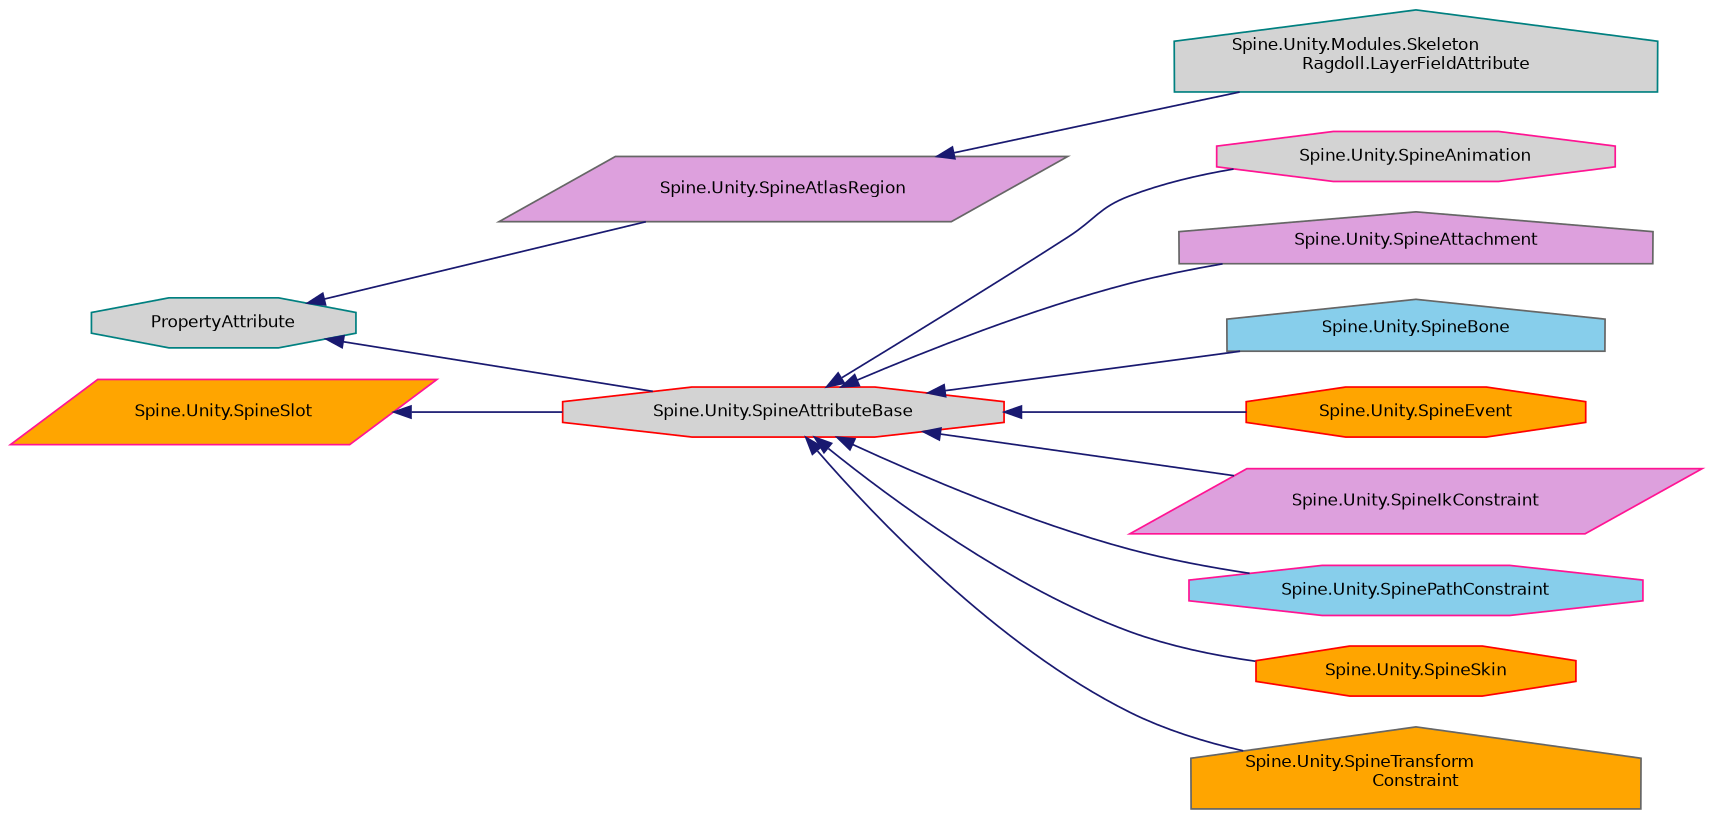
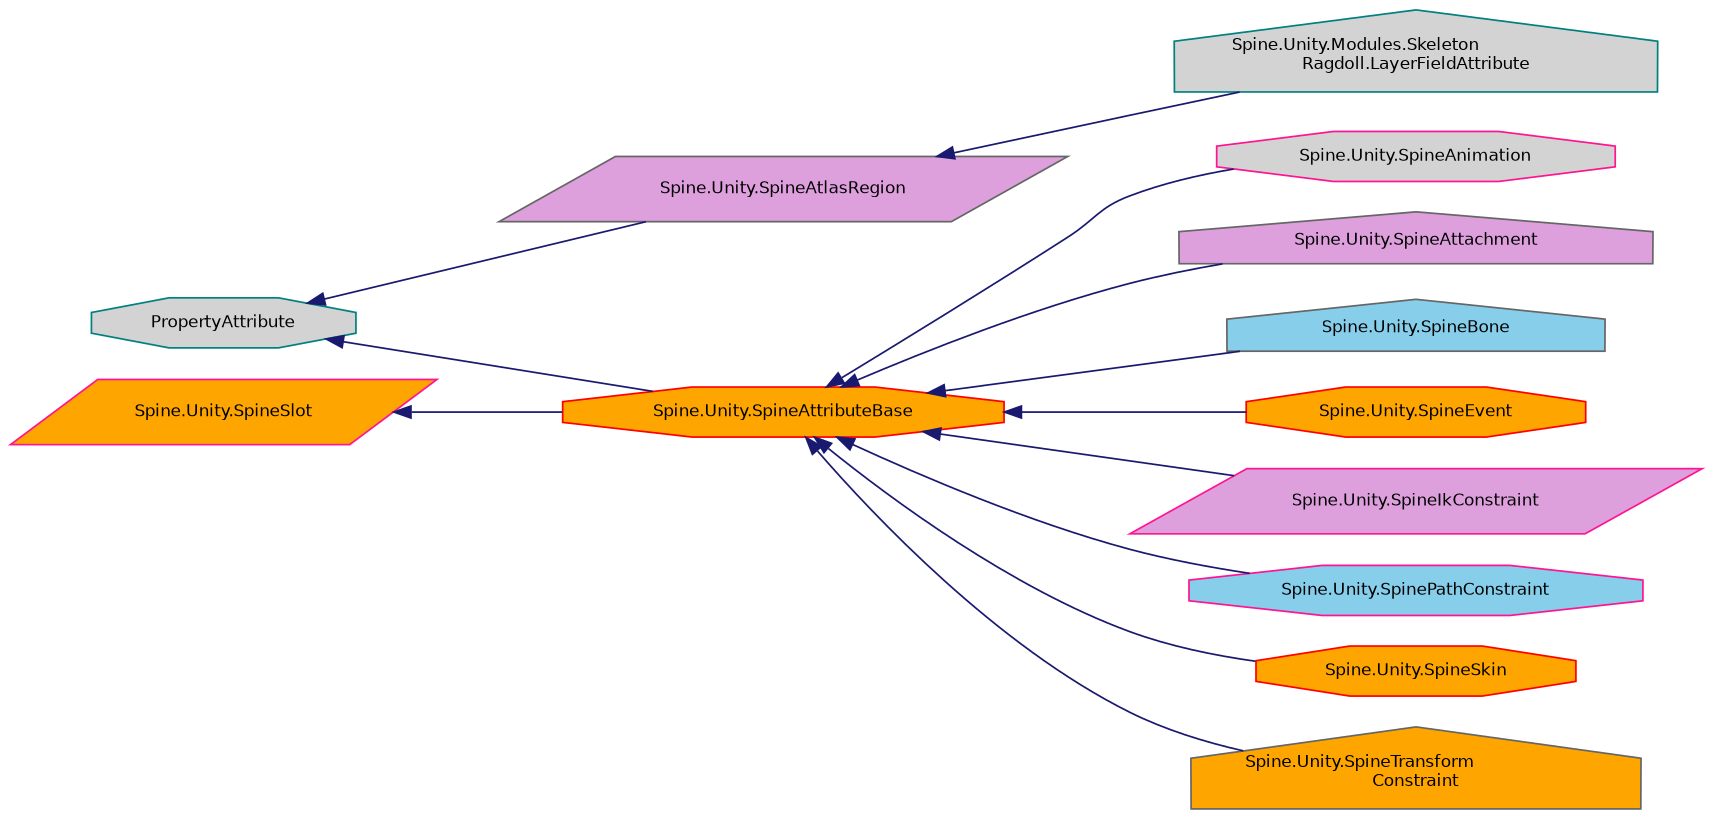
  digraph {
    fontname="DejaVu Sans"
    rankdir=LR
    node [color=gray40 fillcolor=orange fontname="DejaVu Sans" fontsize=10 shape=octagon style=filled]
    edge [color=midnightblue dir=back fontname="DejaVu Sans" fontsize=10 labelfontname=Helvetica labelfontsize=10 style=solid]
    n1 [color=teal fillcolor=lightgrey height=0.2 label=PropertyAttribute width=0.4]
    n2 [fillcolor=plum height=0.2 label="Spine.Unity.SpineAtlasRegion" shape=parallelogram width=0.4]
-   n3 [color=red fillcolor=lightgrey height=0.2 label="Spine.Unity.SpineAttributeBase" width=0.4]
+   n3 [color=red height=0.2 label="Spine.Unity.SpineAttributeBase" width=0.4]
    n4 [color=teal fillcolor=lightgrey height=0.2 label="Spine.Unity.Modules.Skeleton\lRagdoll.LayerFieldAttribute" shape=house width=0.4]
    n5 [color=deeppink fillcolor=lightgrey height=0.2 label="Spine.Unity.SpineAnimation" width=0.4]
    n6 [fillcolor=plum height=0.2 label="Spine.Unity.SpineAttachment" shape=house width=0.4]
    n7 [fillcolor=skyblue height=0.2 label="Spine.Unity.SpineBone" shape=house width=0.4]
    n8 [color=red height=0.2 label="Spine.Unity.SpineEvent" width=0.4]
    n9 [color=deeppink fillcolor=plum height=0.2 label="Spine.Unity.SpineIkConstraint" shape=parallelogram width=0.4]
    n10 [color=deeppink fillcolor=skyblue height=0.2 label="Spine.Unity.SpinePathConstraint" width=0.4]
    n11 [color=red height=0.2 label="Spine.Unity.SpineSkin" width=0.4]
    n12 [height=0.2 label="Spine.Unity.SpineTransform\lConstraint" shape=house width=0.4]
    n13 [color=deeppink height=0.2 label="Spine.Unity.SpineSlot" shape=parallelogram width=0.4]
    n1 -> n2
    n1 -> n3
    n2 -> n4
    n3 -> n5
    n3 -> n6
    n3 -> n7
    n3 -> n8
    n3 -> n9
    n3 -> n10
    n3 -> n11
    n3 -> n12
    n13 -> n3
  }
